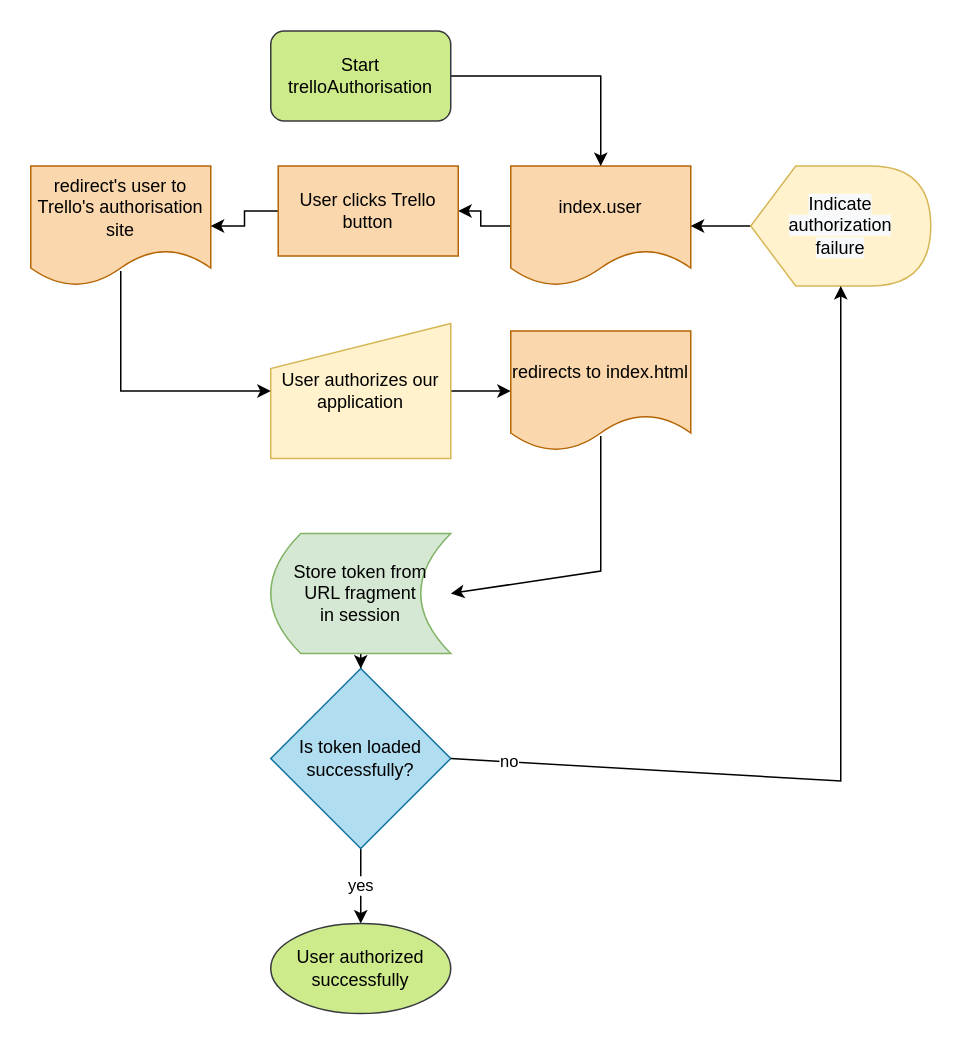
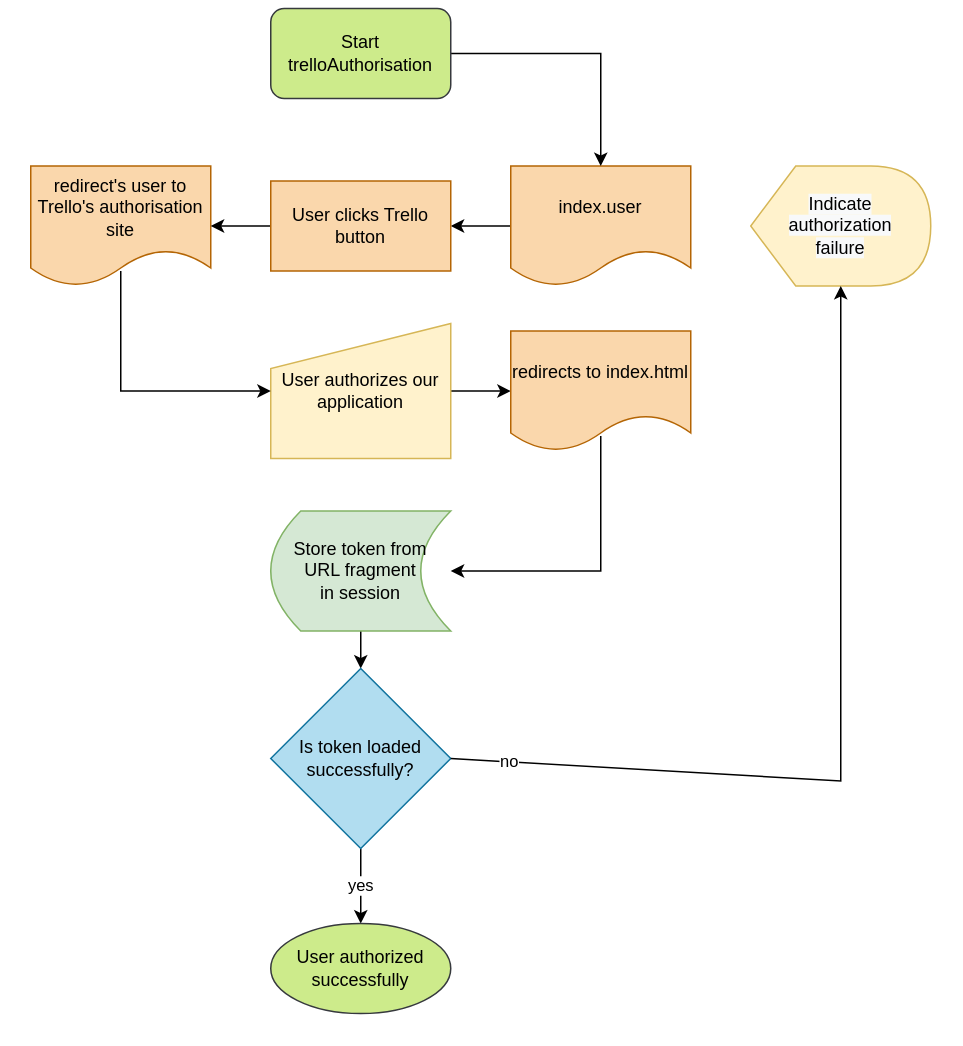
  <mxCell id="0" />
  <mxCell id="1" parent="0" />
  <mxCell id="2" value="" style="edgeStyle=orthogonalEdgeStyle;rounded=0;orthogonalLoop=1;jettySize=auto;html=1;" edge="1" parent="1" source="3" target="18"><mxGeometry relative="1" as="geometry" /></mxCell>
  <mxCell id="3" value="index.user" style="shape=document;whiteSpace=wrap;html=1;boundedLbl=1;fillColor=#fad7ac;strokeColor=#b46504;" parent="1" vertex="1"><mxGeometry x="340" y="110" width="120" height="80" as="geometry" /></mxCell>
  <mxCell id="4" value="" style="edgeStyle=orthogonalEdgeStyle;rounded=0;orthogonalLoop=1;jettySize=auto;html=1;fontColor=default;" parent="1" source="5" target="6" edge="1"><mxGeometry relative="1" as="geometry" /></mxCell>
  <mxCell id="5" value="&lt;span style=&quot;font-family: helvetica; font-size: 12px; font-style: normal; font-weight: 400; letter-spacing: normal; text-align: center; text-indent: 0px; text-transform: none; word-spacing: 0px; display: inline; float: none;&quot;&gt;User authorizes our application&lt;/span&gt;" style="shape=manualInput;whiteSpace=wrap;html=1;fillColor=#fff2cc;strokeColor=#d6b656;labelBackgroundColor=none;gradientColor=none;" parent="1" vertex="1"><mxGeometry x="180" y="215" width="120" height="90" as="geometry" /></mxCell>
  <mxCell id="6" value="redirects to index.html" style="shape=document;whiteSpace=wrap;html=1;boundedLbl=1;fillColor=#fad7ac;strokeColor=#b46504;" parent="1" vertex="1"><mxGeometry x="340" y="220" width="120" height="80" as="geometry" /></mxCell>
  <mxCell id="7" value="redirect's user to Trello's authorisation site" style="shape=document;whiteSpace=wrap;html=1;boundedLbl=1;labelBackgroundColor=none;fillColor=#fad7ac;strokeColor=#b46504;" parent="1" vertex="1"><mxGeometry x="20" y="110" width="120" height="80" as="geometry" /></mxCell>
  <mxCell id="8" value="" style="edgeStyle=orthogonalEdgeStyle;rounded=0;orthogonalLoop=1;jettySize=auto;html=1;" edge="1" parent="1" source="9" target="11"><mxGeometry relative="1" as="geometry" /></mxCell>
- <mxCell id="9" value="Store token from &lt;br&gt;URL fragment &lt;br&gt;in session" style="shape=dataStorage;whiteSpace=wrap;html=1;fixedSize=1;labelBackgroundColor=none;fillColor=#d5e8d4;strokeColor=#82b366;gradientColor=none;" parent="1" vertex="1"><mxGeometry x="180" y="355" width="120" height="80" as="geometry" /></mxCell>
+ <mxCell id="9" value="Store token from &lt;br&gt;URL fragment &lt;br&gt;in session" style="shape=dataStorage;whiteSpace=wrap;html=1;fixedSize=1;labelBackgroundColor=none;fillColor=#d5e8d4;strokeColor=#82b366;gradientColor=none;" parent="1" vertex="1"><mxGeometry x="180" y="340" width="120" height="80" as="geometry" /></mxCell>
  <mxCell id="10" value="yes" style="edgeStyle=orthogonalEdgeStyle;rounded=0;orthogonalLoop=1;jettySize=auto;html=1;" edge="1" parent="1" source="11" target="12"><mxGeometry relative="1" as="geometry" /></mxCell>
  <mxCell id="11" value="Is token loaded successfully?" style="rhombus;whiteSpace=wrap;html=1;labelBackgroundColor=none;fillColor=#b1ddf0;strokeColor=#10739e;" parent="1" vertex="1"><mxGeometry x="180" y="445" width="120" height="120" as="geometry" /></mxCell>
  <mxCell id="12" value="User authorized successfully" style="ellipse;whiteSpace=wrap;html=1;fillColor=#cdeb8b;strokeColor=#36393d;" parent="1" vertex="1"><mxGeometry x="180" y="615" width="120" height="60" as="geometry" /></mxCell>
- <mxCell id="13" value="" style="edgeStyle=orthogonalEdgeStyle;rounded=0;orthogonalLoop=1;jettySize=auto;html=1;" edge="1" parent="1" source="14" target="3"><mxGeometry relative="1" as="geometry" /></mxCell>
  <mxCell id="14" value="&lt;span style=&quot;color: rgb(0 , 0 , 0) ; font-family: &amp;#34;helvetica&amp;#34; ; font-size: 12px ; font-style: normal ; font-weight: 400 ; letter-spacing: normal ; text-align: center ; text-indent: 0px ; text-transform: none ; word-spacing: 0px ; display: inline ; float: none ; background-color: rgb(248 , 249 , 250)&quot;&gt;Indicate &lt;br&gt;authorization &lt;br&gt;failure&lt;/span&gt;" style="shape=display;whiteSpace=wrap;html=1;labelBackgroundColor=none;fillColor=#fff2cc;strokeColor=#d6b656;" parent="1" vertex="1"><mxGeometry x="500" y="110" width="120" height="80" as="geometry" /></mxCell>
  <mxCell id="15" value="" style="edgeStyle=orthogonalEdgeStyle;rounded=0;orthogonalLoop=1;jettySize=auto;html=1;fontColor=default;" parent="1" source="16" target="3" edge="1"><mxGeometry relative="1" as="geometry" /></mxCell>
- <mxCell id="16" value="Start trelloAuthorisation" style="rounded=1;whiteSpace=wrap;html=1;fillColor=#cdeb8b;strokeColor=#36393d;" parent="1" vertex="1"><mxGeometry x="180" y="20" width="120" height="60" as="geometry" /></mxCell>
+ <mxCell id="16" value="Start trelloAuthorisation" style="rounded=1;whiteSpace=wrap;html=1;fillColor=#cdeb8b;strokeColor=#36393d;" parent="1" vertex="1"><mxGeometry x="180" y="5" width="120" height="60" as="geometry" /></mxCell>
  <mxCell id="17" value="" style="edgeStyle=orthogonalEdgeStyle;rounded=0;orthogonalLoop=1;jettySize=auto;html=1;" edge="1" parent="1" source="18" target="7"><mxGeometry relative="1" as="geometry" /></mxCell>
- <mxCell id="18" value="User clicks Trello button" style="rounded=0;whiteSpace=wrap;html=1;fillColor=#fad7ac;strokeColor=#b46504;" vertex="1" parent="1"><mxGeometry x="185" y="110" width="120" height="60" as="geometry" /></mxCell>
+ <mxCell id="18" value="User clicks Trello button" style="rounded=0;whiteSpace=wrap;html=1;fillColor=#fad7ac;strokeColor=#b46504;" vertex="1" parent="1"><mxGeometry x="180" y="120" width="120" height="60" as="geometry" /></mxCell>
  <mxCell id="19" value="" style="endArrow=classic;html=1;rounded=0;entryX=0;entryY=0.5;entryDx=0;entryDy=0;" edge="1" parent="1" target="5"><mxGeometry width="50" height="50" relative="1" as="geometry"><mxPoint x="80" y="180" as="sourcePoint" /><mxPoint x="220" y="250" as="targetPoint" /><Array as="points"><mxPoint x="80" y="260" /></Array></mxGeometry></mxCell>
  <mxCell id="20" value="" style="endArrow=classic;html=1;rounded=0;entryX=1;entryY=0.5;entryDx=0;entryDy=0;exitX=0.5;exitY=0.875;exitDx=0;exitDy=0;exitPerimeter=0;" edge="1" parent="1" source="6" target="9"><mxGeometry width="50" height="50" relative="1" as="geometry"><mxPoint x="400" y="340" as="sourcePoint" /><mxPoint x="240" y="300" as="targetPoint" /><Array as="points"><mxPoint x="400" y="380" /></Array></mxGeometry></mxCell>
  <mxCell id="21" value="no" style="endArrow=classic;html=1;rounded=0;exitX=1;exitY=0.5;exitDx=0;exitDy=0;entryX=0.5;entryY=1;entryDx=0;entryDy=0;entryPerimeter=0;" edge="1" parent="1" source="11" target="14"><mxGeometry x="-0.867" width="50" height="50" relative="1" as="geometry"><mxPoint x="170" y="390" as="sourcePoint" /><mxPoint x="220" y="340" as="targetPoint" /><Array as="points"><mxPoint x="560" y="520" /></Array><mxPoint as="offset" /></mxGeometry></mxCell>
